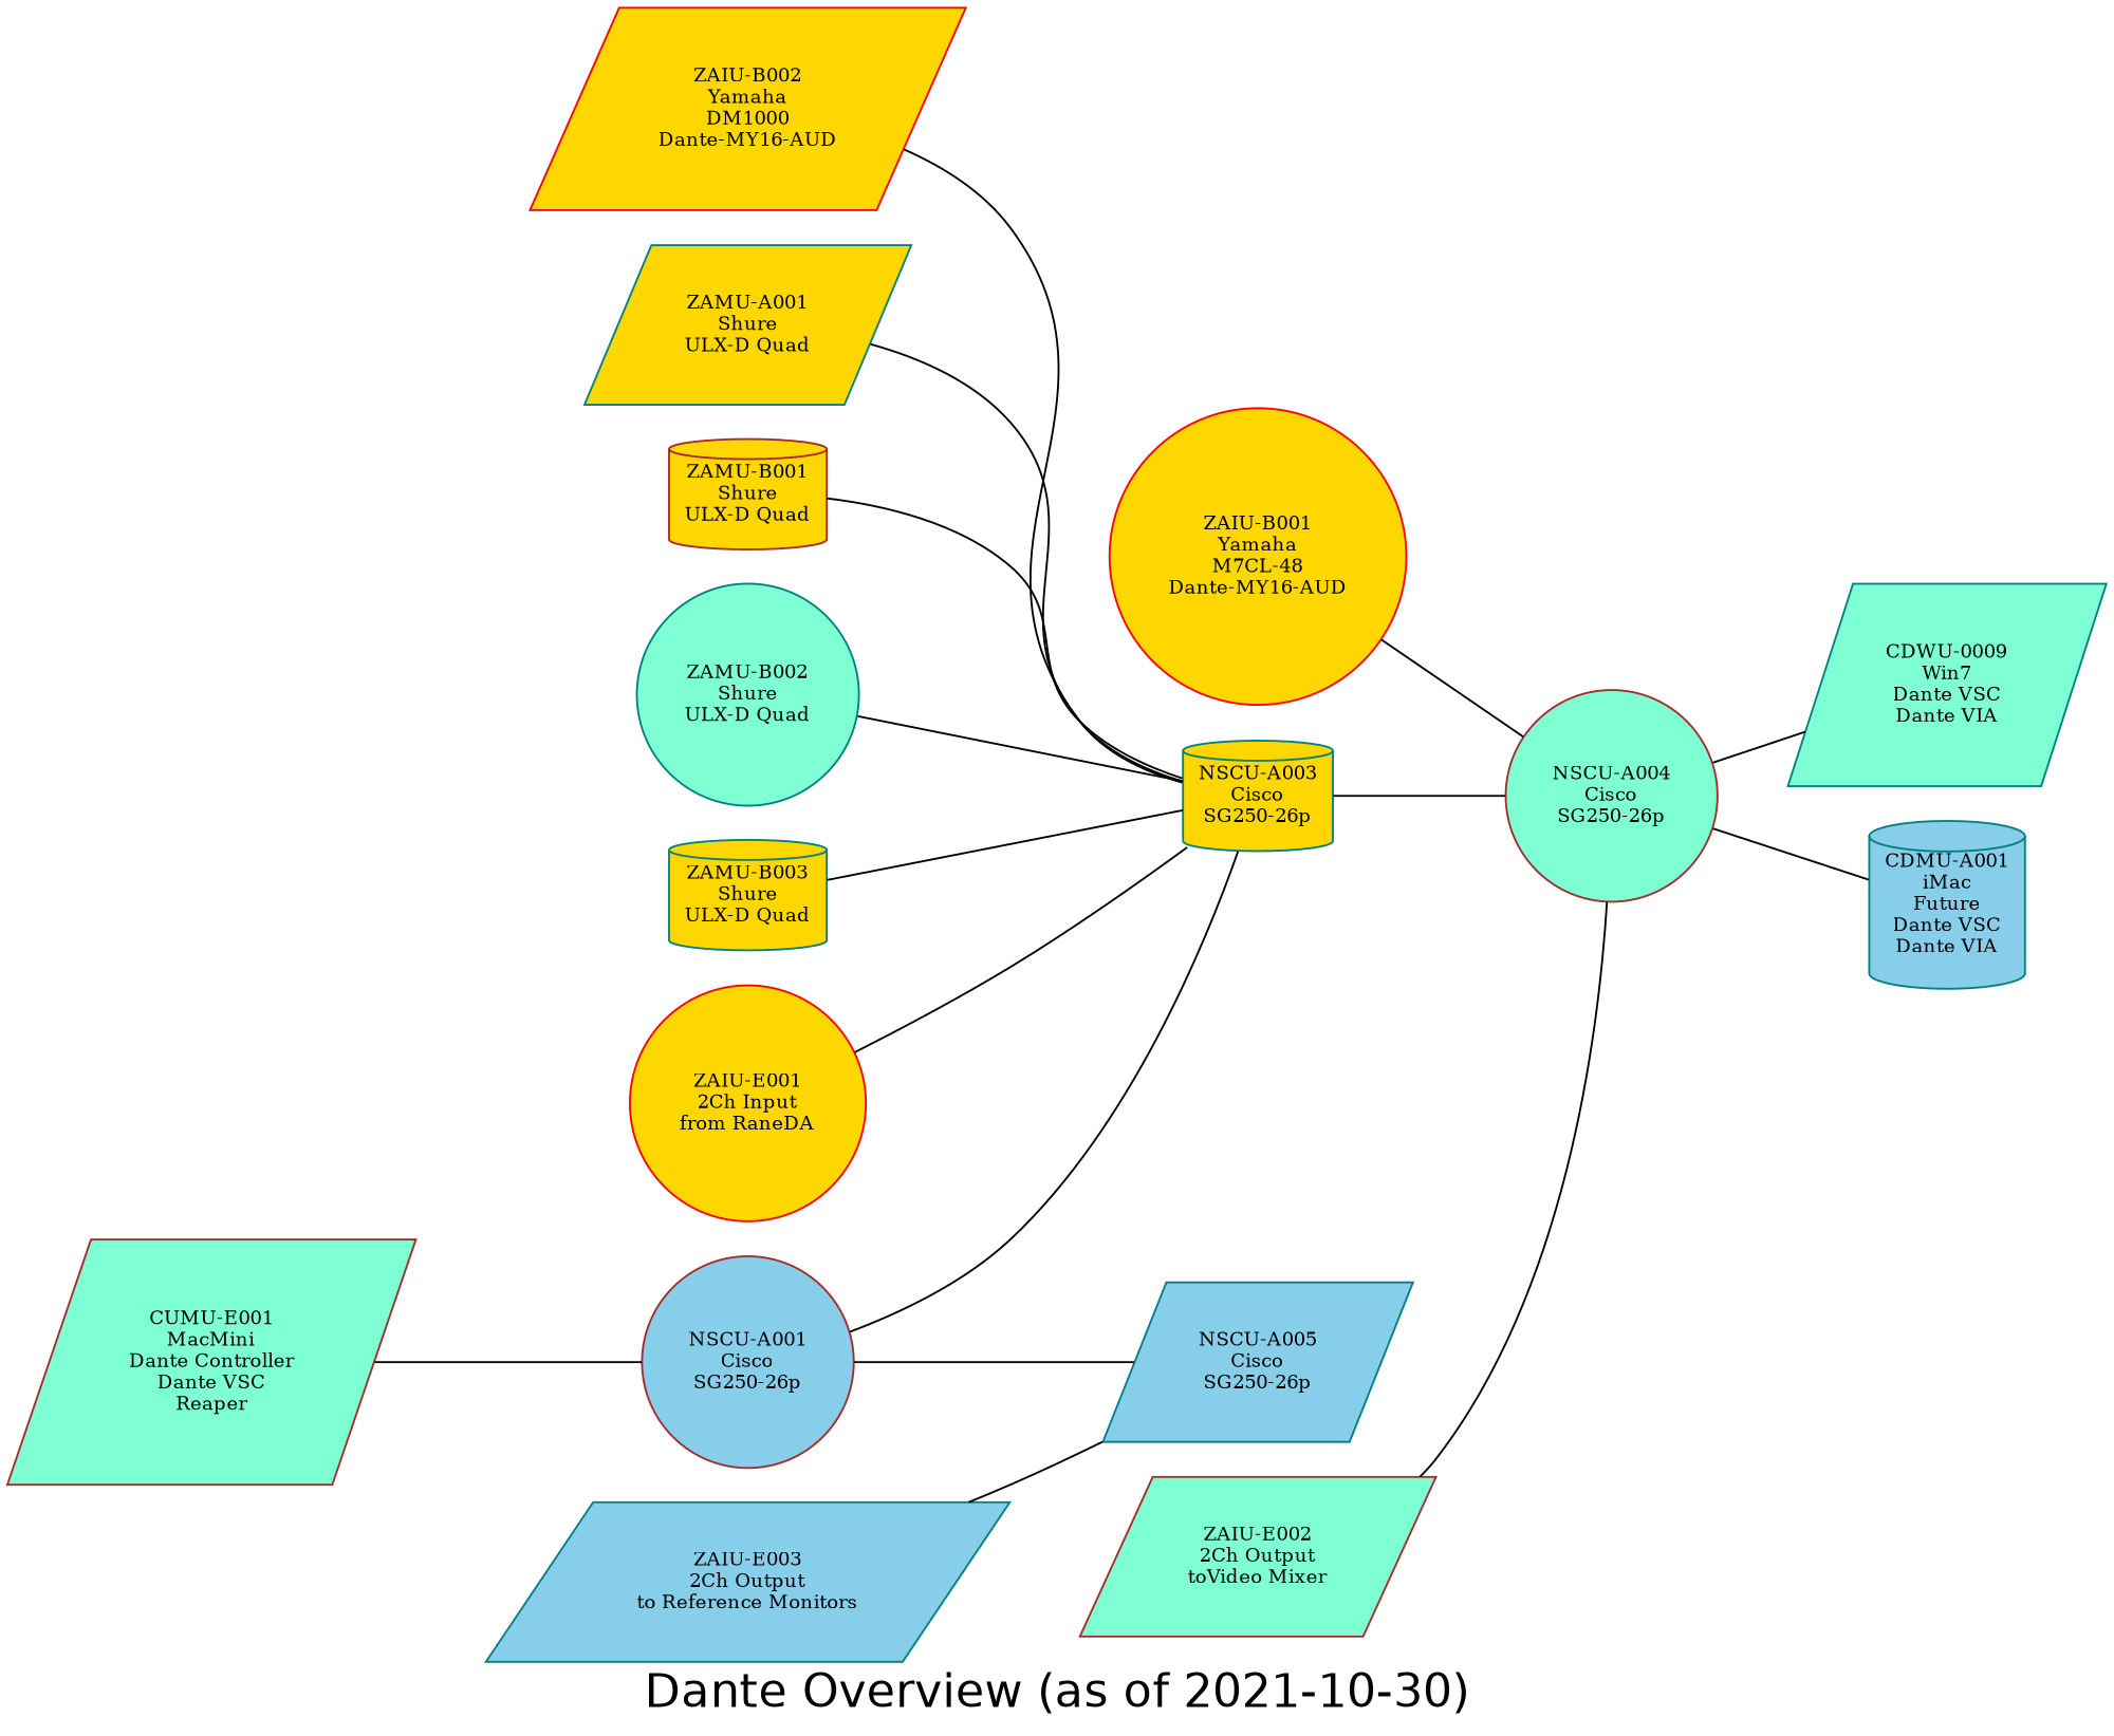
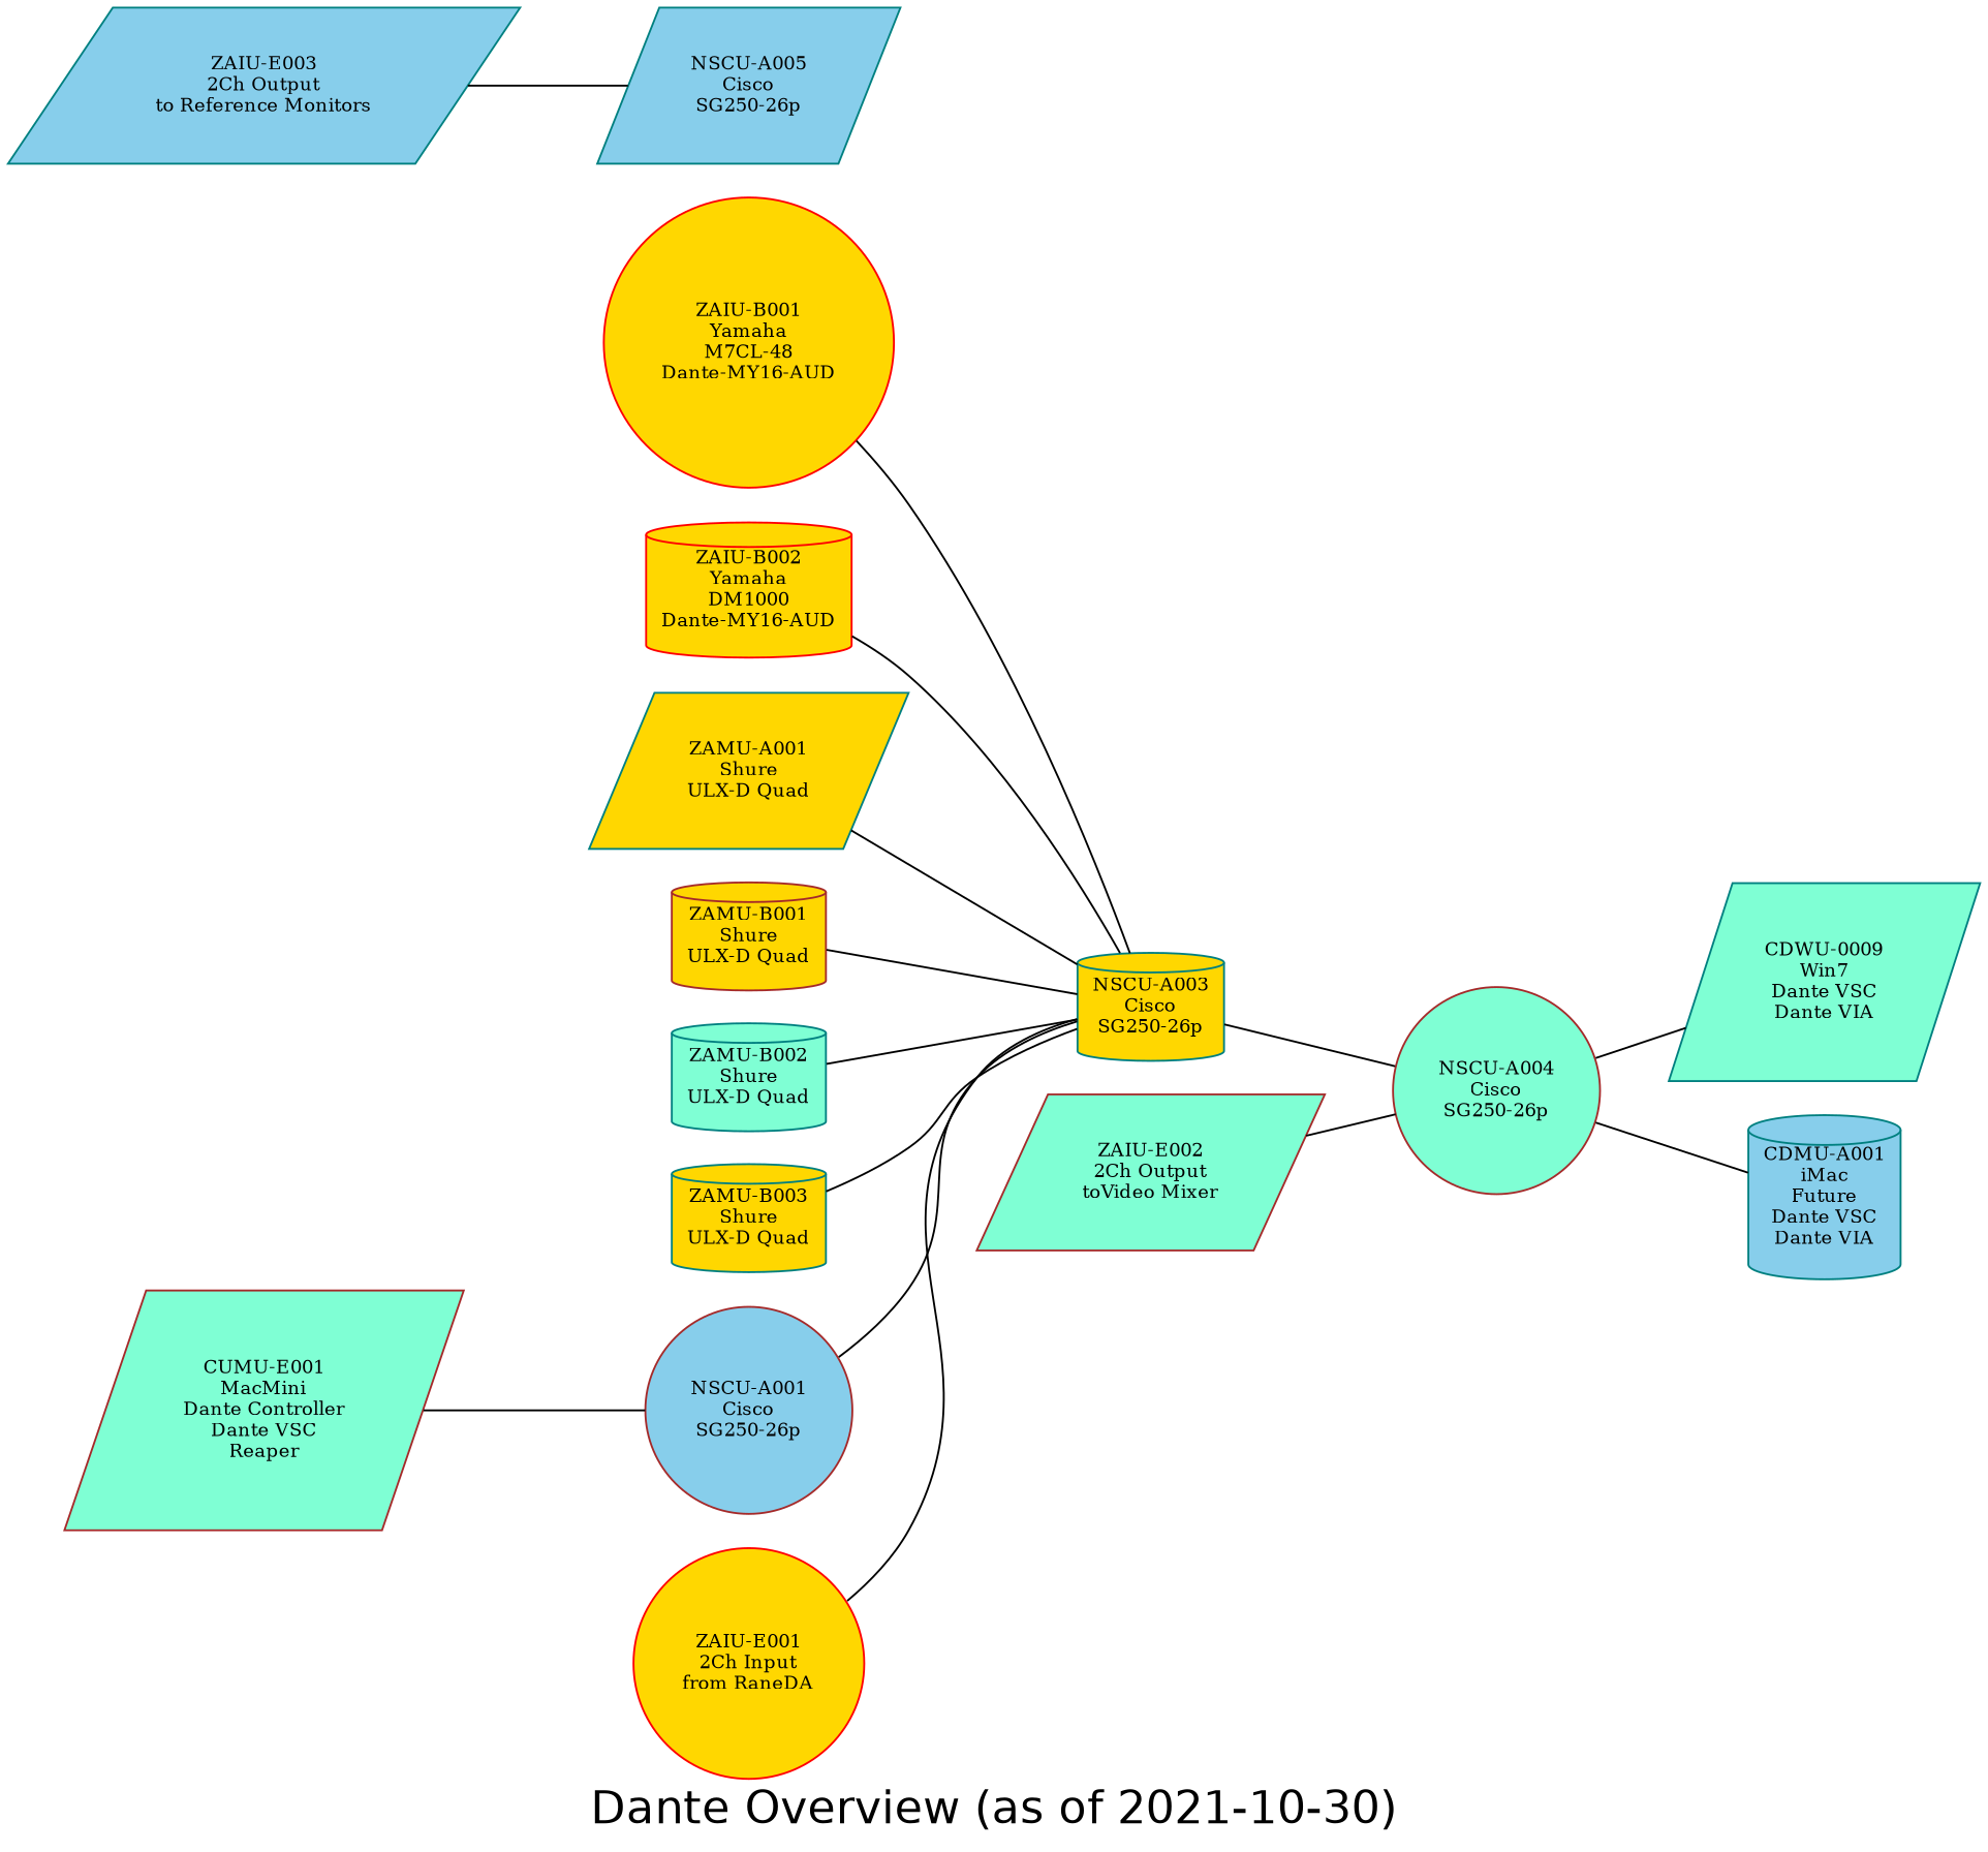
  graph {
    fontname=Helvetica
    fontsize=24
    label="Dante Overview (as of 2021-10-30)"
    rankdir=LR
    node [color=teal fillcolor=gold fontsize=10 gradientangle=270 shape=parallelogram style=filled]
    n1 [color=red label="ZAIU-B001\nYamaha\nM7CL-48\nDante-MY16-AUD" shape=circle]
    n2 [label="NSCU-A003\nCisco\nSG250-26p" shape=cylinder]
    n3 [color=brown fillcolor=aquamarine label="NSCU-A004\nCisco\nSG250-26p" shape=circle]
-   n4 [color=red label="ZAIU-B002\nYamaha\nDM1000\nDante-MY16-AUD"]
+   n4 [color=red label="ZAIU-B002\nYamaha\nDM1000\nDante-MY16-AUD" shape=cylinder]
    n5 [label="ZAMU-A001\nShure\nULX-D Quad"]
    n6 [color=brown label="ZAMU-B001\nShure\nULX-D Quad" shape=cylinder]
-   n7 [fillcolor=aquamarine label="ZAMU-B002\nShure\nULX-D Quad" shape=circle]
+   n7 [fillcolor=aquamarine label="ZAMU-B002\nShure\nULX-D Quad" shape=cylinder]
    n8 [label="ZAMU-B003\nShure\nULX-D Quad" shape=cylinder]
    n9 [fillcolor=aquamarine label="CDWU-0009\nWin7\nDante VSC\nDante VIA"]
    n10 [fillcolor=skyblue label="CDMU-A001\niMac\nFuture\nDante VSC\nDante VIA" shape=cylinder]
    n11 [color=brown fillcolor=aquamarine label="CUMU-E001\nMacMini\nDante Controller\nDante VSC\nReaper"]
    n12 [color=brown fillcolor=skyblue label="NSCU-A001\nCisco\nSG250-26p" shape=circle]
    n13 [fillcolor=skyblue label="NSCU-A005\nCisco\nSG250-26p"]
    n14 [color=red label="ZAIU-E001\n2Ch Input\nfrom RaneDA" shape=circle]
    n15 [color=brown fillcolor=aquamarine label="ZAIU-E002\n2Ch Output\ntoVideo Mixer"]
    n16 [fillcolor=skyblue label="ZAIU-E003\n2Ch Output\nto Reference Monitors"]
-   n1 -- n3
+   n1 -- n2
    n2 -- n3
    n3 -- n9
    n3 -- n10
    n4 -- n2
    n5 -- n2
    n6 -- n2
    n7 -- n2
    n8 -- n2
    n11 -- n12
    n12 -- n2
-   n12 -- n13
    n14 -- n2
    n15 -- n3
    n16 -- n13
  }
